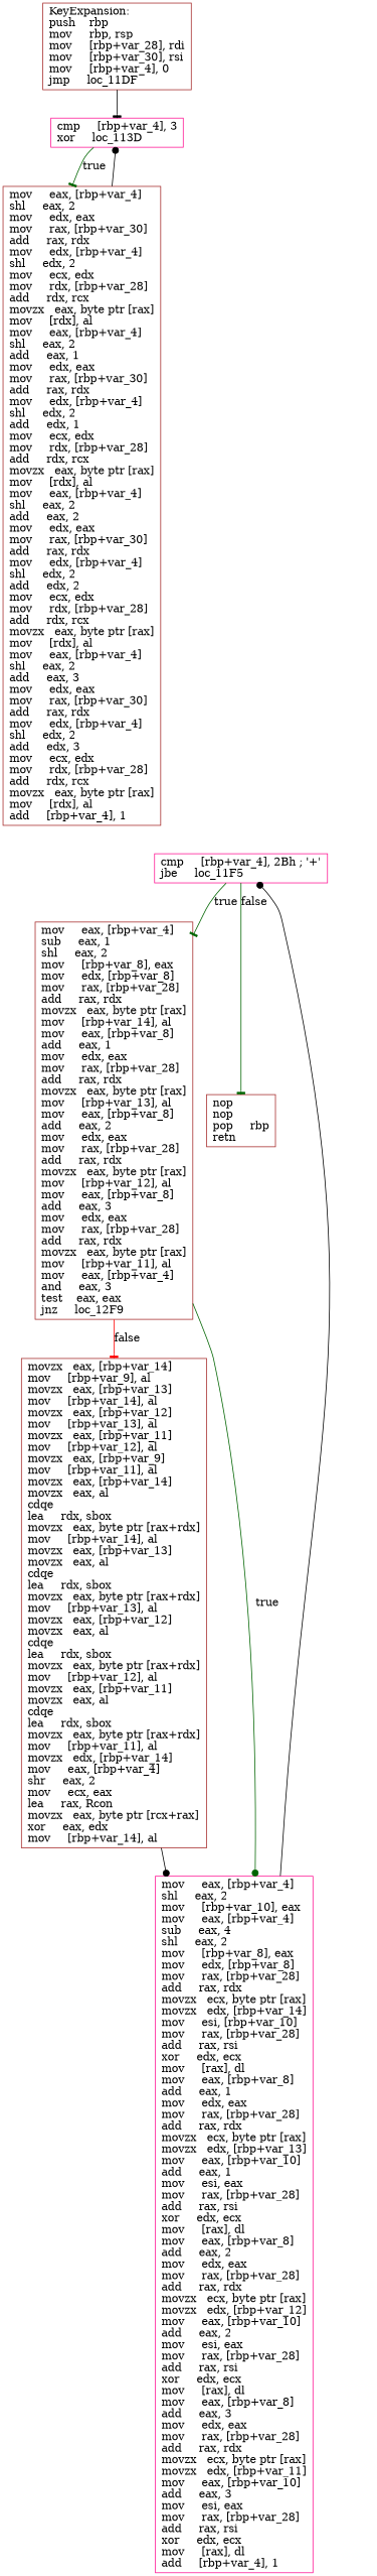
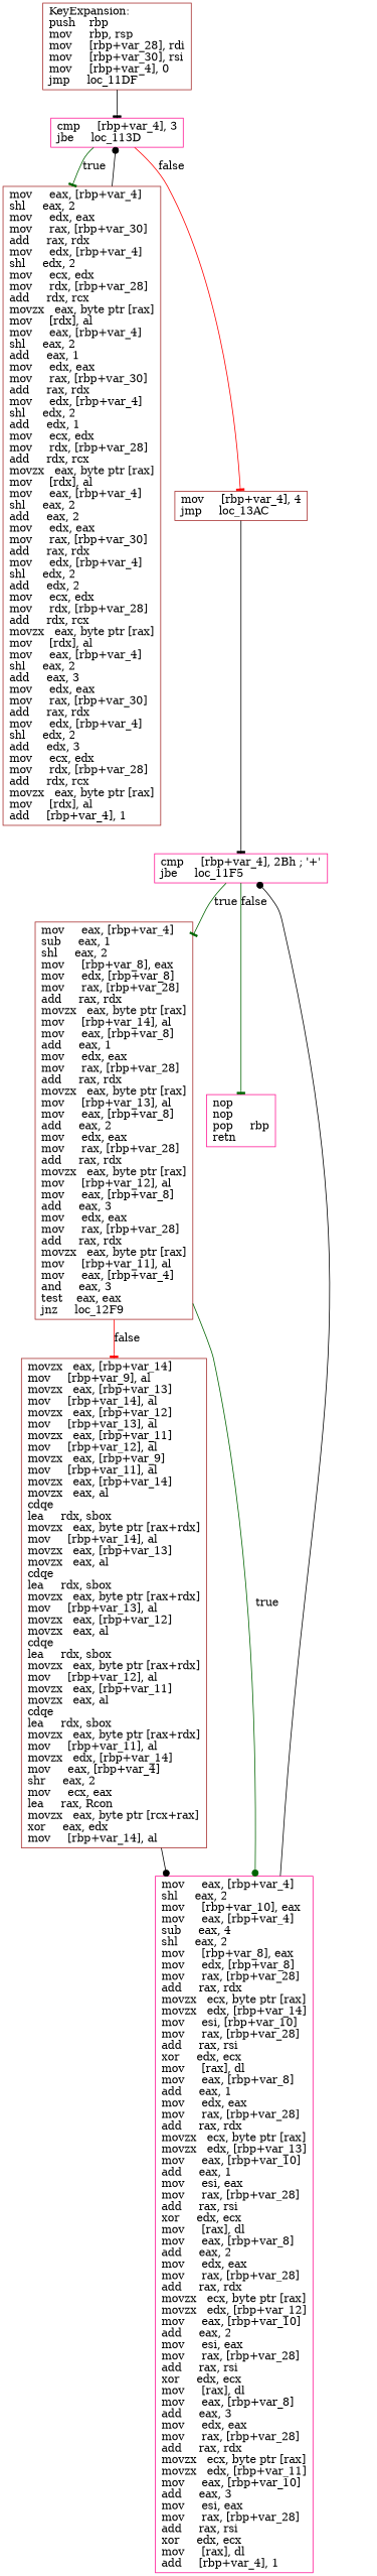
  digraph {
    node [color=brown shape=box]
    edge [arrowhead=tee]
    n1 [label="KeyExpansion:\lpush    rbp\lmov     rbp, rsp\lmov     [rbp+var_28], rdi\lmov     [rbp+var_30], rsi\lmov     [rbp+var_4], 0\ljmp     loc_11DF\l"]
-   n2 [color=deeppink label="cmp     [rbp+var_4], 3\lxor     loc_113D\l"]
+   n2 [color=deeppink label="cmp     [rbp+var_4], 3\ljbe     loc_113D\l"]
    n3 [label="mov     eax, [rbp+var_4]\lshl     eax, 2\lmov     edx, eax\lmov     rax, [rbp+var_30]\ladd     rax, rdx\lmov     edx, [rbp+var_4]\lshl     edx, 2\lmov     ecx, edx\lmov     rdx, [rbp+var_28]\ladd     rdx, rcx\lmovzx   eax, byte ptr [rax]\lmov     [rdx], al\lmov     eax, [rbp+var_4]\lshl     eax, 2\ladd     eax, 1\lmov     edx, eax\lmov     rax, [rbp+var_30]\ladd     rax, rdx\lmov     edx, [rbp+var_4]\lshl     edx, 2\ladd     edx, 1\lmov     ecx, edx\lmov     rdx, [rbp+var_28]\ladd     rdx, rcx\lmovzx   eax, byte ptr [rax]\lmov     [rdx], al\lmov     eax, [rbp+var_4]\lshl     eax, 2\ladd     eax, 2\lmov     edx, eax\lmov     rax, [rbp+var_30]\ladd     rax, rdx\lmov     edx, [rbp+var_4]\lshl     edx, 2\ladd     edx, 2\lmov     ecx, edx\lmov     rdx, [rbp+var_28]\ladd     rdx, rcx\lmovzx   eax, byte ptr [rax]\lmov     [rdx], al\lmov     eax, [rbp+var_4]\lshl     eax, 2\ladd     eax, 3\lmov     edx, eax\lmov     rax, [rbp+var_30]\ladd     rax, rdx\lmov     edx, [rbp+var_4]\lshl     edx, 2\ladd     edx, 3\lmov     ecx, edx\lmov     rdx, [rbp+var_28]\ladd     rdx, rcx\lmovzx   eax, byte ptr [rax]\lmov     [rdx], al\ladd     [rbp+var_4], 1\l"]
+   n4 [label="mov     [rbp+var_4], 4\ljmp     loc_13AC\l"]
    n5 [color=deeppink label="cmp     [rbp+var_4], 2Bh ; '+'\ljbe     loc_11F5\l"]
    n6 [label="mov     eax, [rbp+var_4]\lsub     eax, 1\lshl     eax, 2\lmov     [rbp+var_8], eax\lmov     edx, [rbp+var_8]\lmov     rax, [rbp+var_28]\ladd     rax, rdx\lmovzx   eax, byte ptr [rax]\lmov     [rbp+var_14], al\lmov     eax, [rbp+var_8]\ladd     eax, 1\lmov     edx, eax\lmov     rax, [rbp+var_28]\ladd     rax, rdx\lmovzx   eax, byte ptr [rax]\lmov     [rbp+var_13], al\lmov     eax, [rbp+var_8]\ladd     eax, 2\lmov     edx, eax\lmov     rax, [rbp+var_28]\ladd     rax, rdx\lmovzx   eax, byte ptr [rax]\lmov     [rbp+var_12], al\lmov     eax, [rbp+var_8]\ladd     eax, 3\lmov     edx, eax\lmov     rax, [rbp+var_28]\ladd     rax, rdx\lmovzx   eax, byte ptr [rax]\lmov     [rbp+var_11], al\lmov     eax, [rbp+var_4]\land     eax, 3\ltest    eax, eax\ljnz     loc_12F9\l"]
-   n7 [label="nop\lnop\lpop     rbp\lretn\l"]
+   n7 [color=deeppink label="nop\lnop\lpop     rbp\lretn\l"]
    n8 [label="movzx   eax, [rbp+var_14]\lmov     [rbp+var_9], al\lmovzx   eax, [rbp+var_13]\lmov     [rbp+var_14], al\lmovzx   eax, [rbp+var_12]\lmov     [rbp+var_13], al\lmovzx   eax, [rbp+var_11]\lmov     [rbp+var_12], al\lmovzx   eax, [rbp+var_9]\lmov     [rbp+var_11], al\lmovzx   eax, [rbp+var_14]\lmovzx   eax, al\lcdqe\llea     rdx, sbox\lmovzx   eax, byte ptr [rax+rdx]\lmov     [rbp+var_14], al\lmovzx   eax, [rbp+var_13]\lmovzx   eax, al\lcdqe\llea     rdx, sbox\lmovzx   eax, byte ptr [rax+rdx]\lmov     [rbp+var_13], al\lmovzx   eax, [rbp+var_12]\lmovzx   eax, al\lcdqe\llea     rdx, sbox\lmovzx   eax, byte ptr [rax+rdx]\lmov     [rbp+var_12], al\lmovzx   eax, [rbp+var_11]\lmovzx   eax, al\lcdqe\llea     rdx, sbox\lmovzx   eax, byte ptr [rax+rdx]\lmov     [rbp+var_11], al\lmovzx   edx, [rbp+var_14]\lmov     eax, [rbp+var_4]\lshr     eax, 2\lmov     ecx, eax\llea     rax, Rcon\lmovzx   eax, byte ptr [rcx+rax]\lxor     eax, edx\lmov     [rbp+var_14], al\l"]
    n9 [color=deeppink label="mov     eax, [rbp+var_4]\lshl     eax, 2\lmov     [rbp+var_10], eax\lmov     eax, [rbp+var_4]\lsub     eax, 4\lshl     eax, 2\lmov     [rbp+var_8], eax\lmov     edx, [rbp+var_8]\lmov     rax, [rbp+var_28]\ladd     rax, rdx\lmovzx   ecx, byte ptr [rax]\lmovzx   edx, [rbp+var_14]\lmov     esi, [rbp+var_10]\lmov     rax, [rbp+var_28]\ladd     rax, rsi\lxor     edx, ecx\lmov     [rax], dl\lmov     eax, [rbp+var_8]\ladd     eax, 1\lmov     edx, eax\lmov     rax, [rbp+var_28]\ladd     rax, rdx\lmovzx   ecx, byte ptr [rax]\lmovzx   edx, [rbp+var_13]\lmov     eax, [rbp+var_10]\ladd     eax, 1\lmov     esi, eax\lmov     rax, [rbp+var_28]\ladd     rax, rsi\lxor     edx, ecx\lmov     [rax], dl\lmov     eax, [rbp+var_8]\ladd     eax, 2\lmov     edx, eax\lmov     rax, [rbp+var_28]\ladd     rax, rdx\lmovzx   ecx, byte ptr [rax]\lmovzx   edx, [rbp+var_12]\lmov     eax, [rbp+var_10]\ladd     eax, 2\lmov     esi, eax\lmov     rax, [rbp+var_28]\ladd     rax, rsi\lxor     edx, ecx\lmov     [rax], dl\lmov     eax, [rbp+var_8]\ladd     eax, 3\lmov     edx, eax\lmov     rax, [rbp+var_28]\ladd     rax, rdx\lmovzx   ecx, byte ptr [rax]\lmovzx   edx, [rbp+var_11]\lmov     eax, [rbp+var_10]\ladd     eax, 3\lmov     esi, eax\lmov     rax, [rbp+var_28]\ladd     rax, rsi\lxor     edx, ecx\lmov     [rax], dl\ladd     [rbp+var_4], 1\l"]
    n1 -> n2
    n2 -> n3 [color=darkgreen label=true]
+   n2 -> n4 [color=red label=false]
    n3 -> n2 [arrowhead=dot]
+   n4 -> n5
    n5 -> n6 [color=darkgreen label=true]
    n5 -> n7 [color=darkgreen label=false]
    n6 -> n8 [color=red label=false]
    n6 -> n9 [arrowhead=dot color=darkgreen label=true]
    n8 -> n9 [arrowhead=dot]
    n9 -> n5 [arrowhead=dot]
  }
